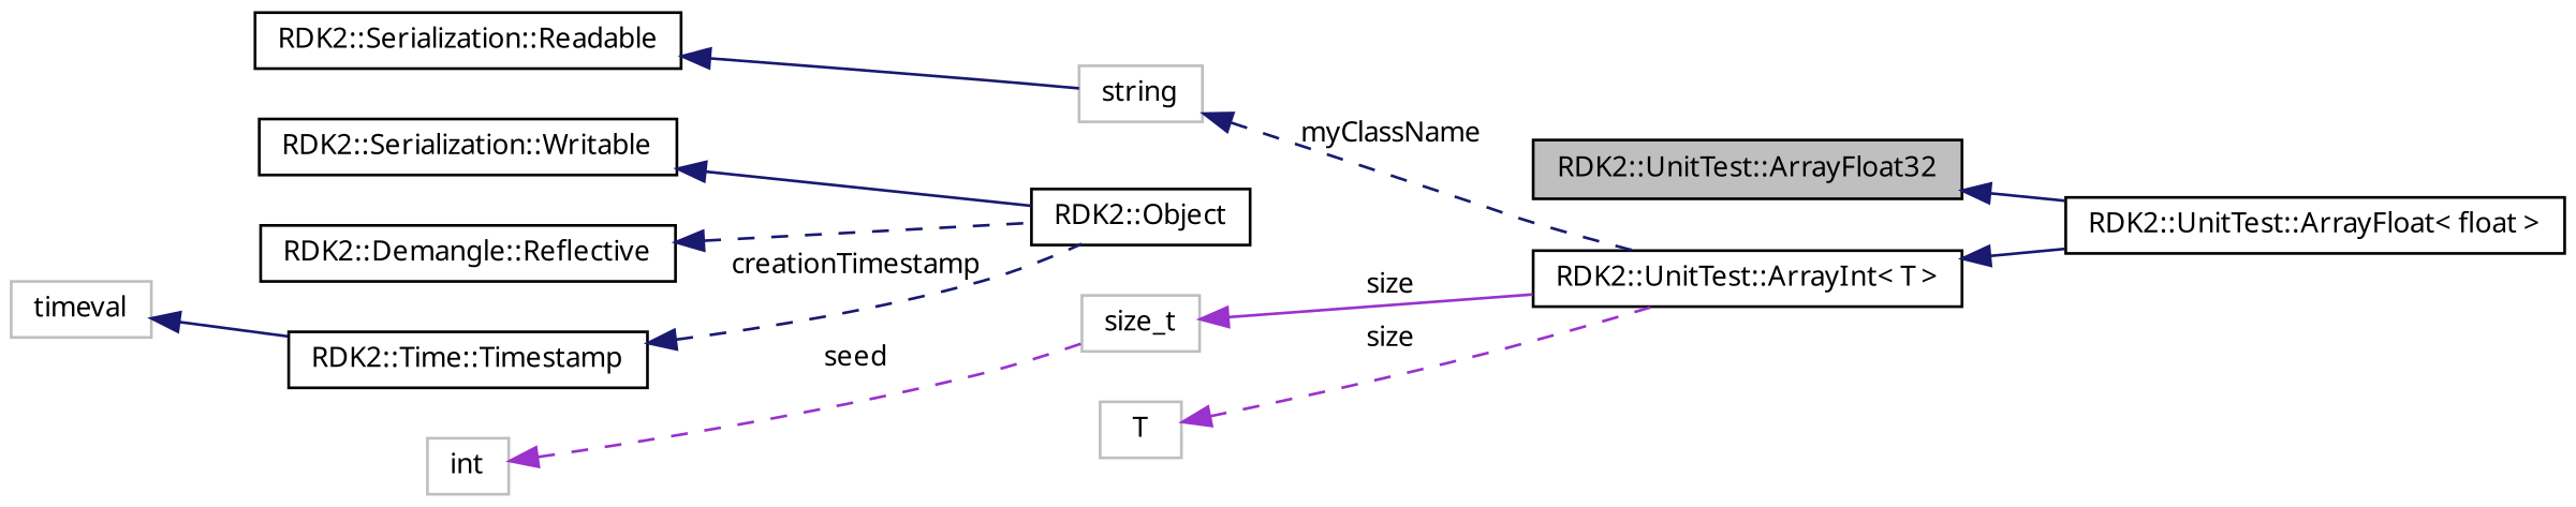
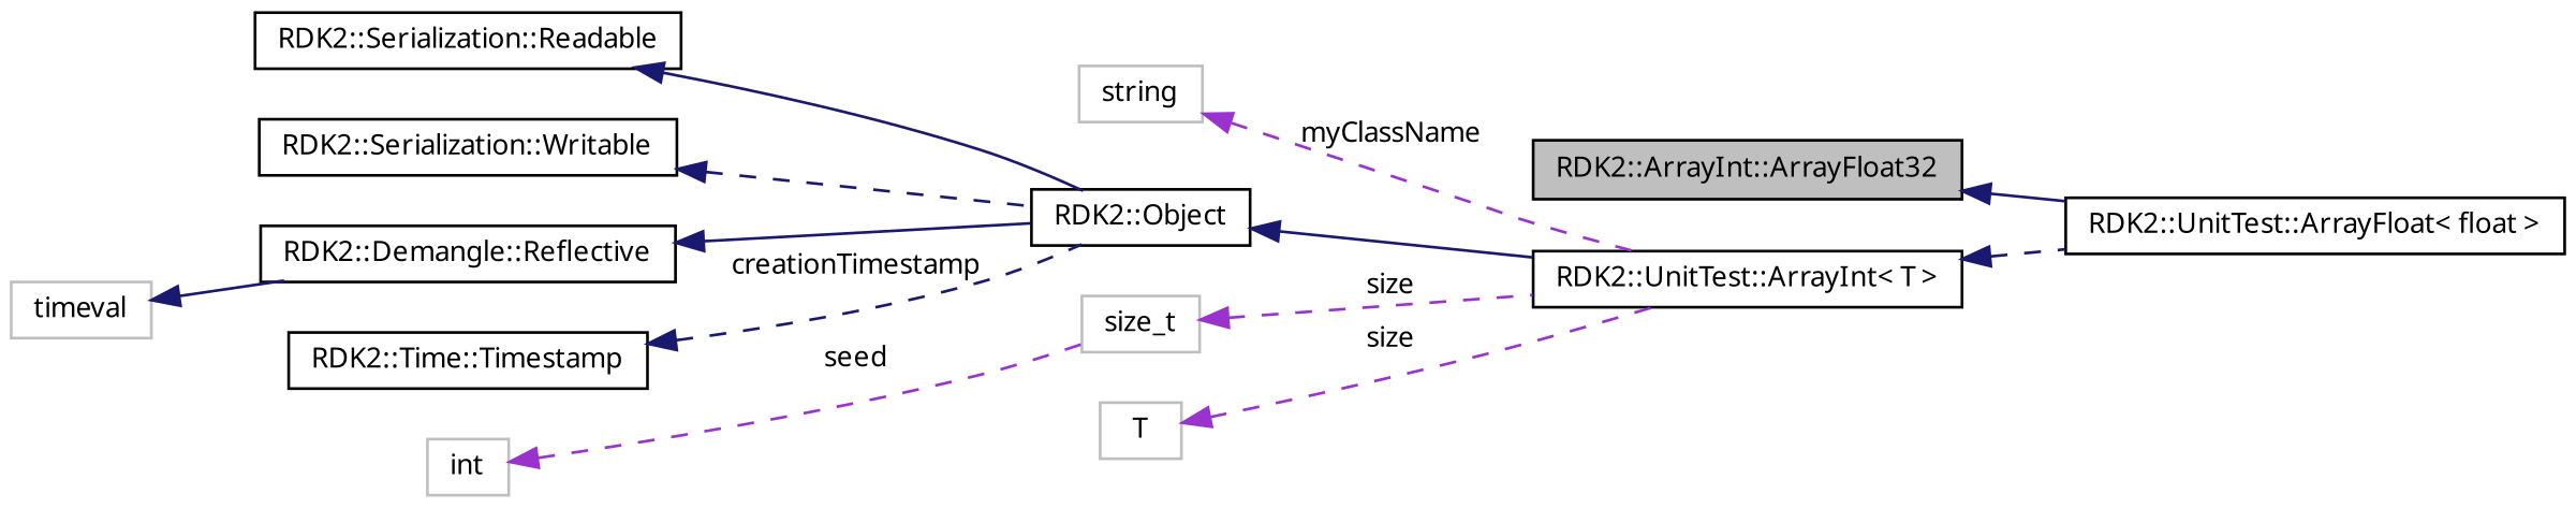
  digraph {
    rankdir=LR
    node [color=black fillcolor=white fontname="FreeSans.ttf" fontsize=10 shape=record style=filled]
    edge [color=midnightblue dir=back fontname="FreeSans.ttf" fontsize=10 labelfontname="FreeSans.ttf" labelfontsize=10 style=solid]
-   n1 [fillcolor=grey75 fontcolor=black height=0.2 label="RDK2::UnitTest::ArrayFloat32" width=0.4]
+   n1 [fillcolor=grey75 fontcolor=black height=0.2 label="RDK2::ArrayInt::ArrayFloat32" width=0.4]
    n2 [height=0.2 label="RDK2::UnitTest::ArrayFloat\< float \>" width=0.4]
    n3 [height=0.2 label="RDK2::UnitTest::ArrayInt\< T \>" width=0.4]
    n4 [height=0.2 label="RDK2::Object" width=0.4]
    n5 [height=0.2 label="RDK2::Serialization::Readable" width=0.4]
    n6 [height=0.2 label="RDK2::Serialization::Writable" width=0.4]
    n7 [height=0.2 label="RDK2::Demangle::Reflective" width=0.4]
    n8 [height=0.2 label="RDK2::Time::Timestamp" width=0.4]
    n9 [color=grey75 height=0.2 label=timeval width=0.4]
    n10 [color=grey75 height=0.2 label=string width=0.4]
    n11 [color=grey75 height=0.2 label=size_t width=0.4]
    n12 [color=grey75 height=0.2 label=int width=0.4]
    n13 [color=grey75 height=0.2 label=T width=0.4]
    n1 -> n2
-   n3 -> n2
-   n5 -> n10
-   n6 -> n4
-   n7 -> n4 [style=dashed]
+   n3 -> n2 [style=dashed]
+   n4 -> n3
+   n5 -> n4
+   n6 -> n4 [style=dashed]
+   n7 -> n4
    n8 -> n4 [label=creationTimestamp style=dashed]
-   n9 -> n8
-   n10 -> n3 [label=myClassName style=dashed]
-   n11 -> n3 [color=darkorchid3 label=size]
+   n9 -> n7
+   n10 -> n3 [color=darkorchid3 label=myClassName style=dashed]
+   n11 -> n3 [color=darkorchid3 label=size style=dashed]
    n12 -> n11 [color=darkorchid3 label=seed style=dashed]
    n13 -> n3 [color=darkorchid3 label=size style=dashed]
  }
